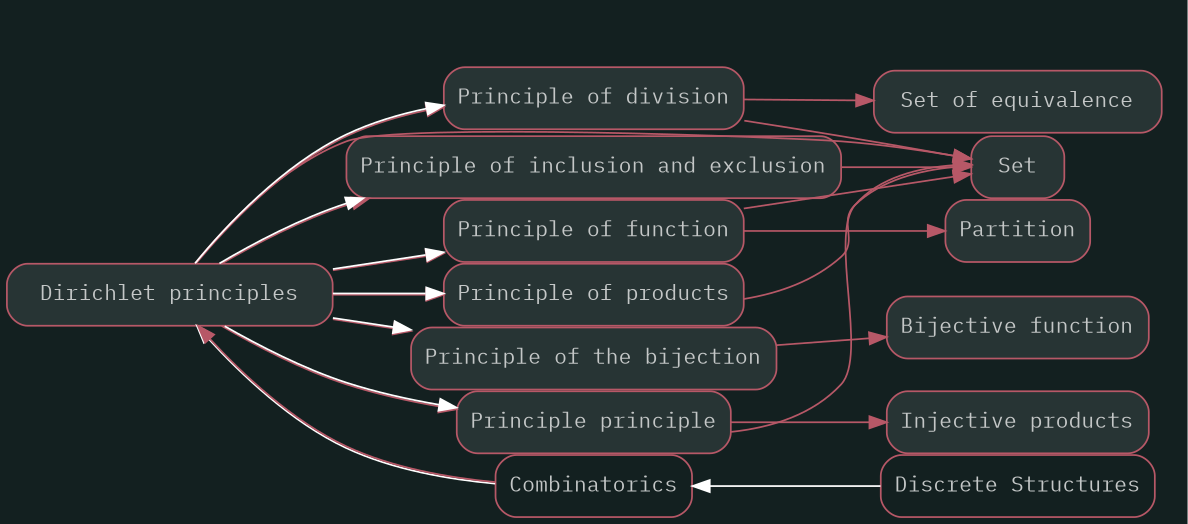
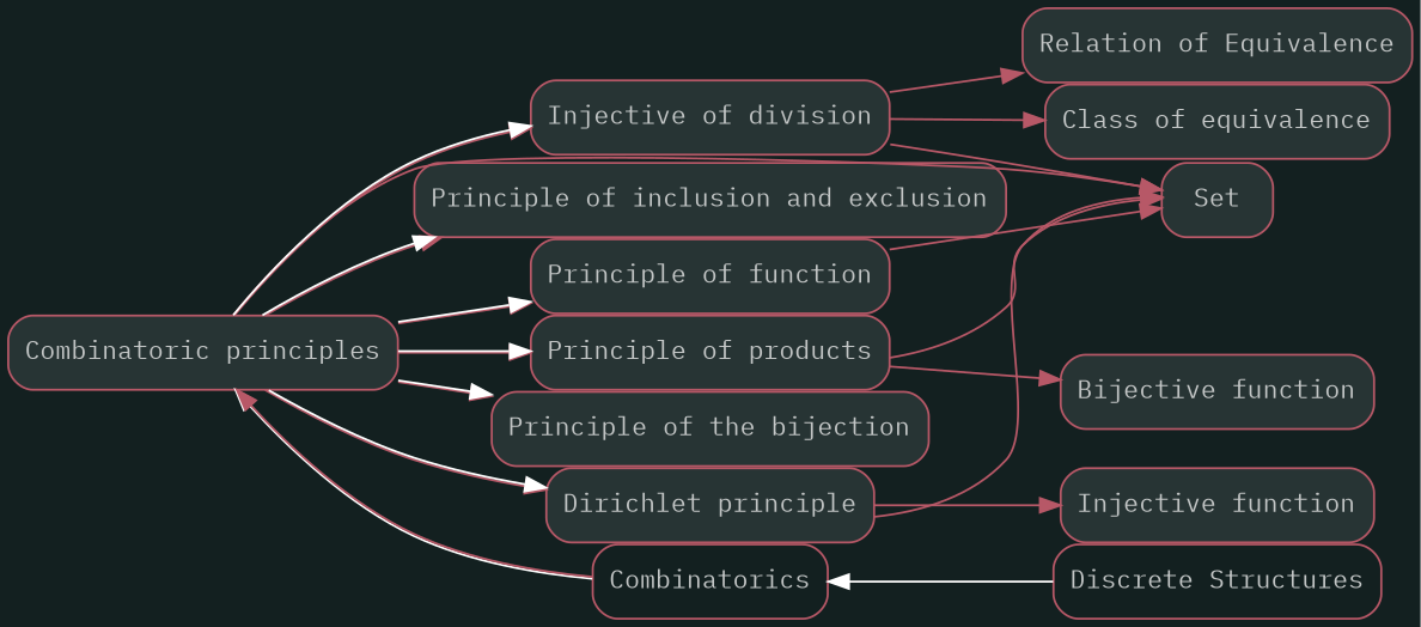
  digraph {
    bgcolor="#132020"
    fontname="IBM Plex Mono"
    nodesep=0
    rankdir=LR
    ranksep=0
    node [color="#b75867" fillcolor="#273434" fontcolor="#c4c7c7" fontname="IBM Plex Mono" fontsize="12px" labelfontname=sans shape=rectangle style="rounded,filled"]
    edge [color="#b75867" fontname="IBM Plex Mono"]
-   n1 [label="Dirichlet principles"]
+   n1 [label="Combinatoric principles"]
    n2 [label="Principle of inclusion and exclusion"]
-   n3 [label="Principle of division"]
+   n3 [label="Injective of division"]
    n4 [label="Principle of the bijection"]
    n5 [label="Principle of products"]
    n6 [label="Principle of function"]
-   n7 [label="Principle principle"]
+   n7 [label="Dirichlet principle"]
    n8 [fillcolor="#FFFFFF" label=Combinatorics style=rounded]
    n9 [label=Set]
-   n10 [label="Set of equivalence"]
+   n10 [label="Class of equivalence"]
+   n11 [label="Relation of Equivalence"]
    n12 [label="Bijective function"]
-   n13 [label=Partition]
-   n14 [label="Injective products"]
+   n14 [label="Injective function"]
    n15 [fillcolor="#FFFFFF" label="Discrete Structures" style=rounded]
    subgraph sub_1 {
      n1
      n2
      n3
      n4
      n5
      n6
      n7
    }
    subgraph sub_2 {
      n1
      n8
    }
    subgraph sub_3 {
      n2
      n9
    }
    subgraph sub_4 {
      n1
      n2
    }
    subgraph sub_5 {
      n3
      n9
      n10
+     n11
    }
    subgraph sub_6 {
      n1
      n3
    }
    subgraph sub_7 {
      n4
      n9
      n12
    }
    subgraph sub_8 {
      n1
      n4
    }
    subgraph sub_9 {
      n5
      n9
    }
    subgraph sub_10 {
      n1
      n5
    }
    subgraph sub_11 {
      n6
      n9
-     n13
    }
    subgraph sub_12 {
      n1
      n6
    }
    subgraph sub_13 {
      n7
      n9
      n14
    }
    subgraph sub_14 {
      n1
      n7
    }
    subgraph sub_15 {
      n1
      n8
    }
    subgraph sub_16 {
      n8
      n15
    }
    n1 -> n2
    n1 -> n3
    n1 -> n4
    n1 -> n5
    n1 -> n6
    n1 -> n7
    n1 -> n8 [color="#FFFFFF" dir=back]
    n1 -> n9
    n2 -> n1 [color="#FFFFFF" dir=back]
-   n2 -> n9
    n3 -> n1 [color="#FFFFFF" dir=back]
    n3 -> n9
    n3 -> n10
+   n3 -> n11
    n4 -> n1 [color="#FFFFFF" dir=back]
-   n4 -> n12
+   n5 -> n12
    n5 -> n1 [color="#FFFFFF" dir=back]
    n5 -> n9
    n6 -> n1 [color="#FFFFFF" dir=back]
    n6 -> n9
-   n6 -> n13
    n7 -> n1 [color="#FFFFFF" dir=back]
    n7 -> n9
    n7 -> n14
    n8 -> n1
    n8 -> n15 [color="#FFFFFF" dir=back]
  }
